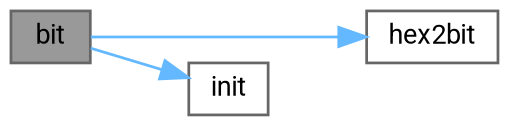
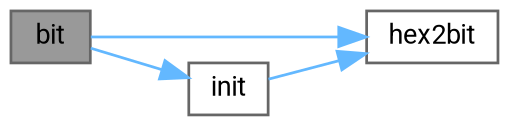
  digraph {
    fontname=Roboto
    rankdir=LR
    node [color=grey40 fillcolor=white fontname=Roboto fontsize=10 shape=box style=filled]
    edge [color=steelblue1 fontname=Roboto fontsize=10 labelfontname=Helvetica labelfontsize=10 style=solid]
    n1 [color=gray40 fillcolor=grey60 fontcolor=black height=0.2 label=bit width=0.4]
    n2 [height=0.2 label=hex2bit width=0.4]
    n3 [height=0.2 label=init width=0.4]
    n1 -> n2
    n1 -> n3
+   n3 -> n2
  }
